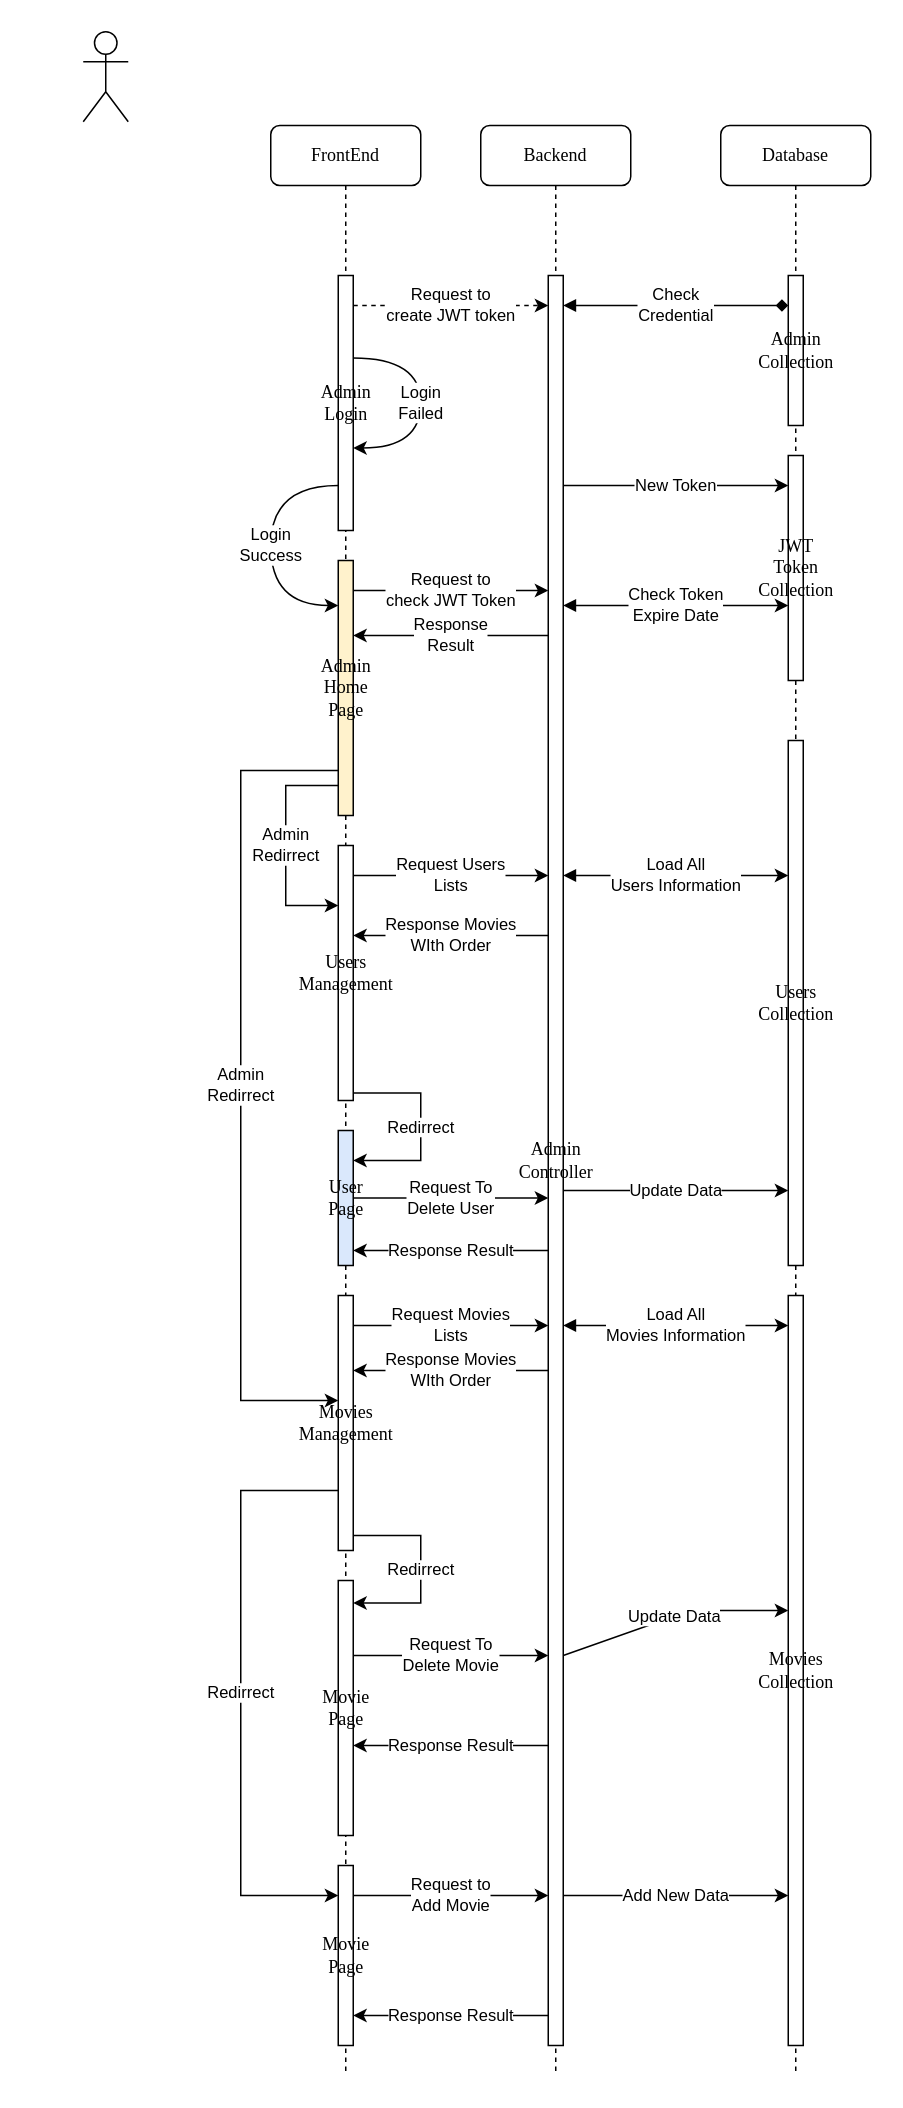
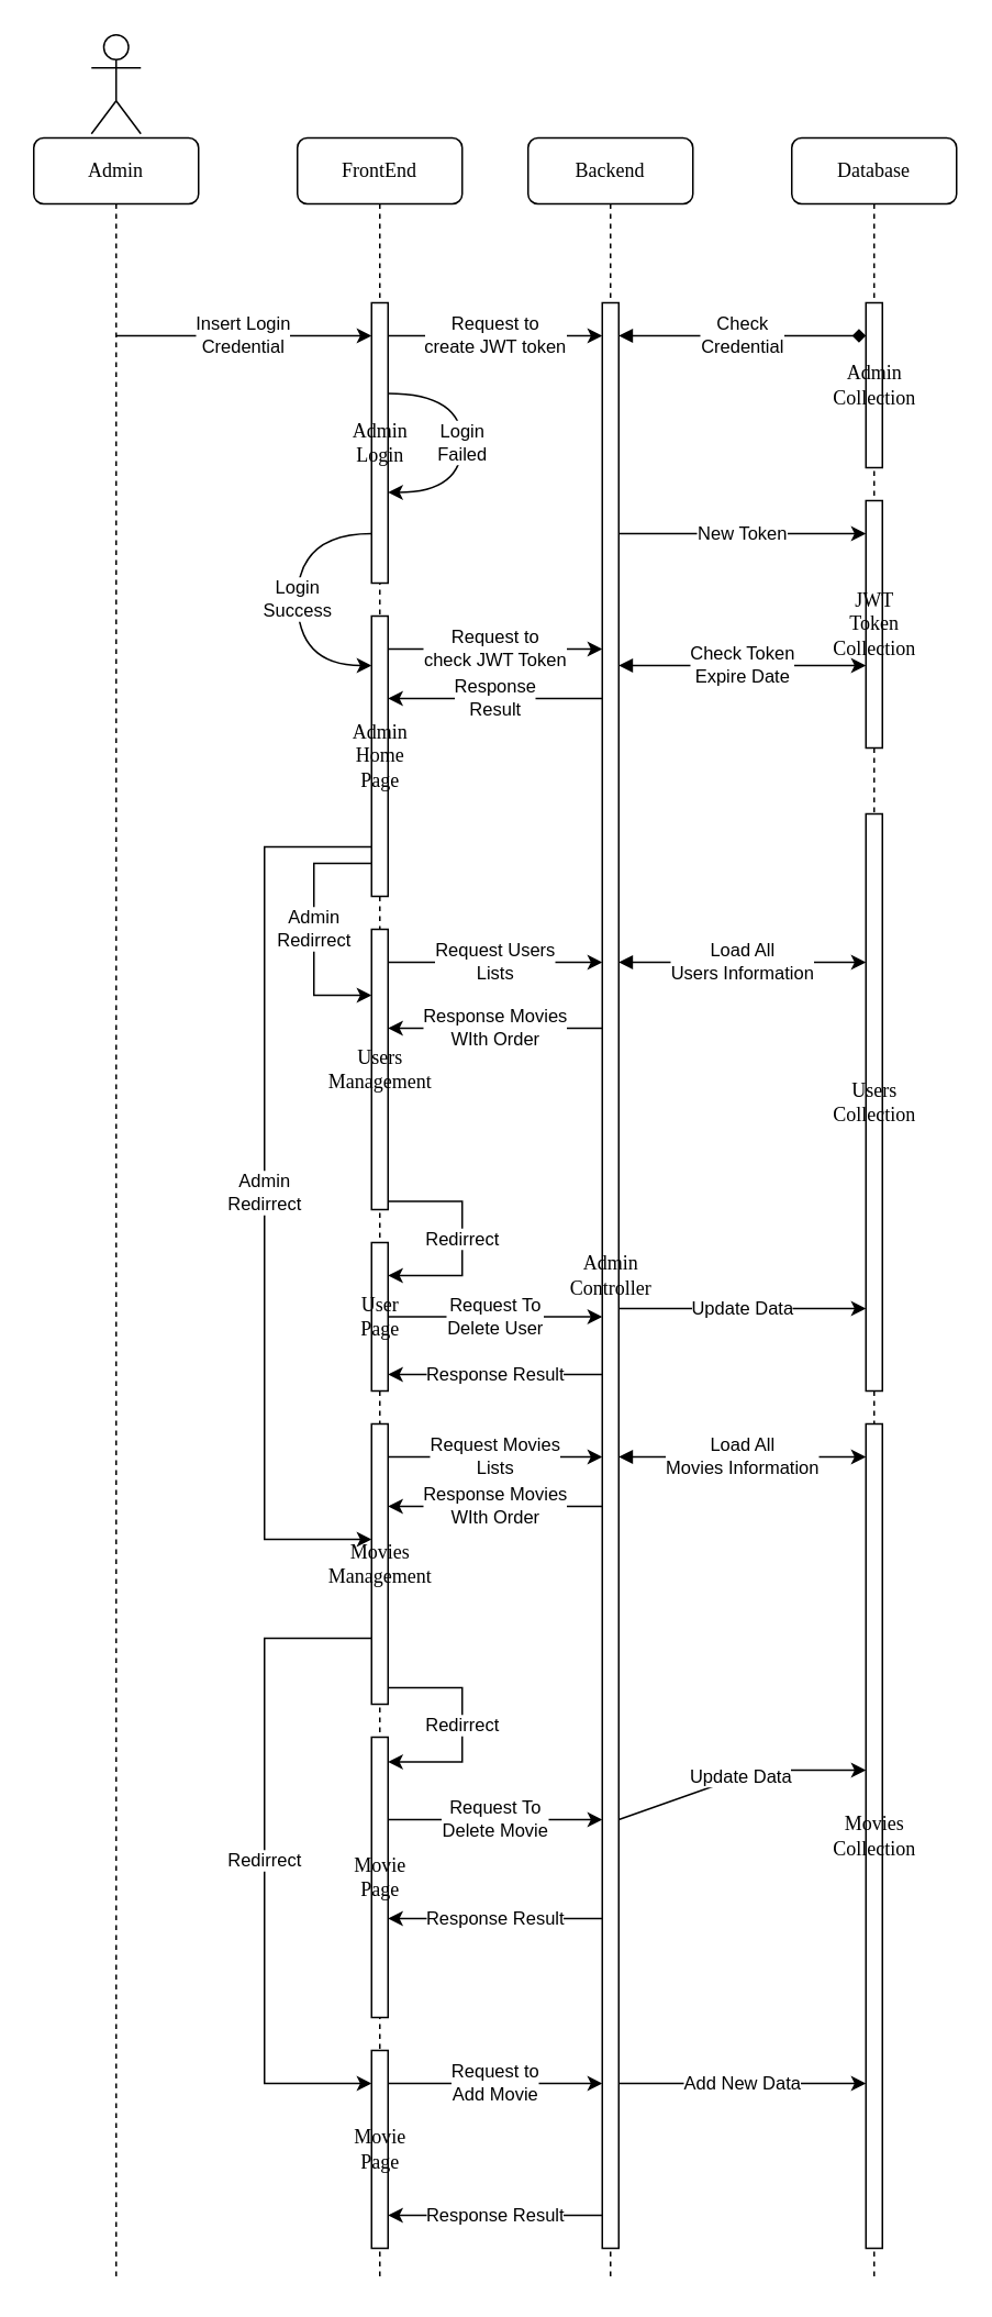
  <mxCell id="0" />
  <mxCell id="1" parent="0" />
  <mxCell id="2" value="FrontEnd" style="shape=umlLifeline;perimeter=lifelinePerimeter;whiteSpace=wrap;html=1;container=1;collapsible=0;recursiveResize=0;outlineConnect=0;rounded=1;shadow=0;comic=0;labelBackgroundColor=none;strokeWidth=1;fontFamily=Verdana;fontSize=12;align=center;" parent="1" vertex="1"><mxGeometry x="180" y="83" width="100" height="1300" as="geometry" /></mxCell>
  <mxCell id="3" value="Admin&lt;br&gt;Login" style="html=1;points=[];perimeter=orthogonalPerimeter;rounded=0;shadow=0;comic=0;labelBackgroundColor=none;strokeWidth=1;fontFamily=Verdana;fontSize=12;align=center;" parent="2" vertex="1"><mxGeometry x="45" y="100" width="10" height="170" as="geometry" /></mxCell>
  <mxCell id="4" value="Admin&lt;br&gt;Redirrect" style="edgeStyle=orthogonalEdgeStyle;rounded=0;orthogonalLoop=1;jettySize=auto;html=1;" parent="2" source="6" target="11" edge="1"><mxGeometry relative="1" as="geometry"><Array as="points"><mxPoint x="10" y="440" /><mxPoint x="10" y="520" /></Array></mxGeometry></mxCell>
  <mxCell id="5" value="Admin&lt;br&gt;Redirrect" style="edgeStyle=orthogonalEdgeStyle;rounded=0;orthogonalLoop=1;jettySize=auto;html=1;" parent="2" source="6" target="9" edge="1"><mxGeometry relative="1" as="geometry"><Array as="points"><mxPoint x="-20" y="430" /><mxPoint x="-20" y="850" /></Array><mxPoint as="offset" /></mxGeometry></mxCell>
- <mxCell id="6" value="Admin&lt;br&gt;Home&lt;br&gt;Page" style="html=1;points=[];perimeter=orthogonalPerimeter;rounded=0;shadow=0;comic=0;labelBackgroundColor=none;strokeWidth=1;fontFamily=Verdana;fontSize=12;align=center;fillColor=#fff2cc;" parent="2" vertex="1"><mxGeometry x="45" y="290" width="10" height="170" as="geometry" /></mxCell>
+ <mxCell id="6" value="Admin&lt;br&gt;Home&lt;br&gt;Page" style="html=1;points=[];perimeter=orthogonalPerimeter;rounded=0;shadow=0;comic=0;labelBackgroundColor=none;strokeWidth=1;fontFamily=Verdana;fontSize=12;align=center;" parent="2" vertex="1"><mxGeometry x="45" y="290" width="10" height="170" as="geometry" /></mxCell>
  <mxCell id="7" value="Login&lt;br&gt;Failed" style="endArrow=classic;html=1;rounded=0;edgeStyle=orthogonalEdgeStyle;curved=1;" parent="2" edge="1"><mxGeometry width="50" height="50" relative="1" as="geometry"><mxPoint x="55" y="155" as="sourcePoint" /><mxPoint x="55" y="215" as="targetPoint" /><Array as="points"><mxPoint x="100" y="155" /><mxPoint x="100" y="215" /></Array></mxGeometry></mxCell>
  <mxCell id="8" value="Login&lt;br&gt;Success" style="endArrow=classic;html=1;rounded=0;edgeStyle=orthogonalEdgeStyle;curved=1;" parent="2" edge="1"><mxGeometry width="50" height="50" relative="1" as="geometry"><mxPoint x="45" y="240" as="sourcePoint" /><mxPoint x="45" y="320" as="targetPoint" /><Array as="points"><mxPoint y="240" /><mxPoint y="320" /></Array></mxGeometry></mxCell>
  <mxCell id="9" value="Movies&lt;br&gt;Management" style="html=1;points=[];perimeter=orthogonalPerimeter;rounded=0;shadow=0;comic=0;labelBackgroundColor=none;strokeWidth=1;fontFamily=Verdana;fontSize=12;align=center;" parent="2" vertex="1"><mxGeometry x="45" y="780" width="10" height="170" as="geometry" /></mxCell>
  <mxCell id="10" value="Movie&lt;br&gt;Page" style="html=1;points=[];perimeter=orthogonalPerimeter;rounded=0;shadow=0;comic=0;labelBackgroundColor=none;strokeWidth=1;fontFamily=Verdana;fontSize=12;align=center;" parent="2" vertex="1"><mxGeometry x="45" y="970" width="10" height="170" as="geometry" /></mxCell>
  <mxCell id="11" value="Users&lt;br&gt;Management" style="html=1;points=[];perimeter=orthogonalPerimeter;rounded=0;shadow=0;comic=0;labelBackgroundColor=none;strokeWidth=1;fontFamily=Verdana;fontSize=12;align=center;" parent="2" vertex="1"><mxGeometry x="45" y="480" width="10" height="170" as="geometry" /></mxCell>
- <mxCell id="12" value="User&lt;br&gt;Page" style="html=1;points=[];perimeter=orthogonalPerimeter;rounded=0;shadow=0;comic=0;labelBackgroundColor=none;strokeWidth=1;fontFamily=Verdana;fontSize=12;align=center;fillColor=#dae8fc;" vertex="1" parent="2"><mxGeometry x="45" y="670" width="10" height="90" as="geometry" /></mxCell>
+ <mxCell id="12" value="User&lt;br&gt;Page" style="html=1;points=[];perimeter=orthogonalPerimeter;rounded=0;shadow=0;comic=0;labelBackgroundColor=none;strokeWidth=1;fontFamily=Verdana;fontSize=12;align=center;" vertex="1" parent="2"><mxGeometry x="45" y="670" width="10" height="90" as="geometry" /></mxCell>
  <mxCell id="13" value="Request Movies&lt;br&gt;Lists" style="endArrow=classic;html=1;rounded=0;" edge="1" parent="2"><mxGeometry width="50" height="50" relative="1" as="geometry"><mxPoint x="55" y="800" as="sourcePoint" /><mxPoint x="185" y="800" as="targetPoint" /><Array as="points"><mxPoint x="130" y="800" /></Array></mxGeometry></mxCell>
  <mxCell id="14" value="Response Movies&lt;br&gt;WIth Order" style="endArrow=classic;html=1;rounded=0;" edge="1" parent="2"><mxGeometry width="50" height="50" relative="1" as="geometry"><mxPoint x="185" y="830" as="sourcePoint" /><mxPoint x="55" y="830" as="targetPoint" /><Array as="points"><mxPoint x="120" y="830" /></Array></mxGeometry></mxCell>
  <mxCell id="15" value="Movie&lt;br&gt;Page" style="html=1;points=[];perimeter=orthogonalPerimeter;rounded=0;shadow=0;comic=0;labelBackgroundColor=none;strokeWidth=1;fontFamily=Verdana;fontSize=12;align=center;" vertex="1" parent="2"><mxGeometry x="45" y="1160" width="10" height="120" as="geometry" /></mxCell>
  <mxCell id="16" value="Redirrect" style="endArrow=classic;html=1;rounded=0;edgeStyle=orthogonalEdgeStyle;" edge="1" parent="2" source="11" target="12"><mxGeometry width="50" height="50" relative="1" as="geometry"><mxPoint x="90" y="690" as="sourcePoint" /><mxPoint x="140" y="640" as="targetPoint" /><Array as="points"><mxPoint x="100" y="645" /><mxPoint x="100" y="690" /></Array></mxGeometry></mxCell>
  <mxCell id="17" value="Redirrect" style="endArrow=classic;html=1;rounded=0;edgeStyle=orthogonalEdgeStyle;" edge="1" parent="2"><mxGeometry width="50" height="50" relative="1" as="geometry"><mxPoint x="55" y="940" as="sourcePoint" /><mxPoint x="55" y="985" as="targetPoint" /><Array as="points"><mxPoint x="100" y="940" /><mxPoint x="100" y="985" /></Array></mxGeometry></mxCell>
  <mxCell id="18" value="Redirrect" style="endArrow=classic;html=1;rounded=0;edgeStyle=orthogonalEdgeStyle;" edge="1" parent="2" source="9" target="15"><mxGeometry width="50" height="50" relative="1" as="geometry"><mxPoint x="65" y="950" as="sourcePoint" /><mxPoint x="65" y="995" as="targetPoint" /><Array as="points"><mxPoint x="-20" y="910" /><mxPoint x="-20" y="1180" /></Array></mxGeometry></mxCell>
  <mxCell id="19" value="Request To&lt;br&gt;Delete Movie" style="endArrow=classic;html=1;rounded=0;" edge="1" parent="2"><mxGeometry width="50" height="50" relative="1" as="geometry"><mxPoint x="55" y="1020" as="sourcePoint" /><mxPoint x="185" y="1020" as="targetPoint" /></mxGeometry></mxCell>
  <mxCell id="20" value="Response Result" style="endArrow=classic;html=1;rounded=0;" edge="1" parent="2"><mxGeometry width="50" height="50" relative="1" as="geometry"><mxPoint x="185" y="1080" as="sourcePoint" /><mxPoint x="55" y="1080" as="targetPoint" /><Array as="points"><mxPoint x="100" y="1080" /></Array><mxPoint as="offset" /></mxGeometry></mxCell>
  <mxCell id="21" value="Request to&lt;br&gt;Add Movie" style="endArrow=classic;html=1;rounded=0;" edge="1" parent="2"><mxGeometry width="50" height="50" relative="1" as="geometry"><mxPoint x="55" y="1180" as="sourcePoint" /><mxPoint x="185" y="1180" as="targetPoint" /></mxGeometry></mxCell>
  <mxCell id="22" value="Backend" style="shape=umlLifeline;perimeter=lifelinePerimeter;whiteSpace=wrap;html=1;container=1;collapsible=0;recursiveResize=0;outlineConnect=0;rounded=1;shadow=0;comic=0;labelBackgroundColor=none;strokeWidth=1;fontFamily=Verdana;fontSize=12;align=center;" parent="1" vertex="1"><mxGeometry x="320" y="83" width="100" height="1300" as="geometry" /></mxCell>
  <mxCell id="23" value="Admin&lt;br&gt;Controller" style="html=1;points=[];perimeter=orthogonalPerimeter;rounded=0;shadow=0;comic=0;labelBackgroundColor=none;strokeWidth=1;fontFamily=Verdana;fontSize=12;align=center;" parent="22" vertex="1"><mxGeometry x="45" y="100" width="10" height="1180" as="geometry" /></mxCell>
  <mxCell id="24" value="Load All&lt;br&gt;Movies Information" style="endArrow=classic;html=1;rounded=0;startArrow=block;startFill=1;" edge="1" parent="22"><mxGeometry width="50" height="50" relative="1" as="geometry"><mxPoint x="55" y="800" as="sourcePoint" /><mxPoint x="205" y="800" as="targetPoint" /><Array as="points"><mxPoint x="140" y="800" /></Array></mxGeometry></mxCell>
  <mxCell id="25" value="Update Data" style="endArrow=classic;html=1;rounded=0;" edge="1" parent="22" target="31"><mxGeometry width="50" height="50" relative="1" as="geometry"><mxPoint x="55" y="1020" as="sourcePoint" /><mxPoint x="205" y="1020" as="targetPoint" /><Array as="points"><mxPoint x="140" y="990" /></Array></mxGeometry></mxCell>
  <mxCell id="26" value="Add New Data" style="endArrow=classic;html=1;rounded=0;" edge="1" parent="22" target="31"><mxGeometry width="50" height="50" relative="1" as="geometry"><mxPoint x="55" y="1180" as="sourcePoint" /><mxPoint x="205" y="1150" as="targetPoint" /><Array as="points"><mxPoint x="140" y="1180" /></Array></mxGeometry></mxCell>
  <mxCell id="27" value="Response Result" style="endArrow=classic;html=1;rounded=0;" edge="1" parent="22"><mxGeometry width="50" height="50" relative="1" as="geometry"><mxPoint x="45" y="1260" as="sourcePoint" /><mxPoint x="-85" y="1260" as="targetPoint" /><Array as="points"><mxPoint x="-40" y="1260" /></Array><mxPoint as="offset" /></mxGeometry></mxCell>
  <mxCell id="28" value="Database" style="shape=umlLifeline;perimeter=lifelinePerimeter;whiteSpace=wrap;html=1;container=1;collapsible=0;recursiveResize=0;outlineConnect=0;rounded=1;shadow=0;comic=0;labelBackgroundColor=none;strokeWidth=1;fontFamily=Verdana;fontSize=12;align=center;" parent="1" vertex="1"><mxGeometry x="480" y="83" width="100" height="1300" as="geometry" /></mxCell>
  <mxCell id="29" value="Admin&lt;br&gt;Collection" style="html=1;points=[];perimeter=orthogonalPerimeter;rounded=0;shadow=0;comic=0;labelBackgroundColor=none;strokeWidth=1;fontFamily=Verdana;fontSize=12;align=center;" parent="28" vertex="1"><mxGeometry x="45" y="100" width="10" height="100" as="geometry" /></mxCell>
  <mxCell id="30" value="JWT&lt;br&gt;Token&lt;br&gt;Collection" style="html=1;points=[];perimeter=orthogonalPerimeter;rounded=0;shadow=0;comic=0;labelBackgroundColor=none;strokeWidth=1;fontFamily=Verdana;fontSize=12;align=center;" parent="28" vertex="1"><mxGeometry x="45" y="220" width="10" height="150" as="geometry" /></mxCell>
  <mxCell id="31" value="Movies&lt;br&gt;Collection" style="html=1;points=[];perimeter=orthogonalPerimeter;rounded=0;shadow=0;comic=0;labelBackgroundColor=none;strokeWidth=1;fontFamily=Verdana;fontSize=12;align=center;" parent="28" vertex="1"><mxGeometry x="45" y="780" width="10" height="500" as="geometry" /></mxCell>
  <mxCell id="32" value="Users&lt;br&gt;Collection" style="html=1;points=[];perimeter=orthogonalPerimeter;rounded=0;shadow=0;comic=0;labelBackgroundColor=none;strokeWidth=1;fontFamily=Verdana;fontSize=12;align=center;" parent="28" vertex="1"><mxGeometry x="45" y="410" width="10" height="350" as="geometry" /></mxCell>
+ <mxCell id="33" value="Admin" style="shape=umlLifeline;perimeter=lifelinePerimeter;whiteSpace=wrap;html=1;container=1;collapsible=0;recursiveResize=0;outlineConnect=0;rounded=1;shadow=0;comic=0;labelBackgroundColor=none;strokeWidth=1;fontFamily=Verdana;fontSize=12;align=center;" parent="1" vertex="1"><mxGeometry x="20" y="83" width="100" height="1300" as="geometry" /></mxCell>
  <mxCell id="34" value="" style="shape=umlActor;verticalLabelPosition=bottom;verticalAlign=top;html=1;outlineConnect=0;" parent="1" vertex="1"><mxGeometry x="55" y="20.5" width="30" height="60" as="geometry" /></mxCell>
- <mxCell id="36" value="Request to&lt;br&gt;create JWT token" style="endArrow=classic;html=1;rounded=0;dashed=1;" parent="1" source="3" target="23" edge="1"><mxGeometry width="50" height="50" relative="1" as="geometry"><mxPoint x="260" y="573" as="sourcePoint" /><mxPoint x="310" y="523" as="targetPoint" /><Array as="points"><mxPoint x="320" y="203" /></Array><mxPoint as="offset" /></mxGeometry></mxCell>
+ <mxCell id="35" value="Insert Login&lt;br&gt;Credential" style="endArrow=classic;html=1;rounded=0;" parent="1" source="33" target="3" edge="1"><mxGeometry x="-0.004" width="50" height="50" relative="1" as="geometry"><mxPoint x="-130" y="553" as="sourcePoint" /><mxPoint y="503" as="targetPoint" x="-80" /><Array as="points"><mxPoint x="170" y="203" /></Array><mxPoint as="offset" /></mxGeometry></mxCell>
+ <mxCell id="36" value="Request to&lt;br&gt;create JWT token" style="endArrow=classic;html=1;rounded=0;" parent="1" source="3" target="23" edge="1"><mxGeometry width="50" height="50" relative="1" as="geometry"><mxPoint x="260" y="573" as="sourcePoint" /><mxPoint x="310" y="523" as="targetPoint" /><Array as="points"><mxPoint x="320" y="203" /></Array><mxPoint as="offset" /></mxGeometry></mxCell>
  <mxCell id="37" value="Check&lt;br&gt;Credential" style="rounded=0;orthogonalLoop=1;jettySize=auto;html=1;startArrow=block;startFill=1;endArrow=diamond;" parent="1" source="23" target="29" edge="1"><mxGeometry relative="1" as="geometry"><Array as="points"><mxPoint x="470" y="203" /></Array></mxGeometry></mxCell>
  <mxCell id="38" value="New Token" style="endArrow=classic;html=1;rounded=0;" parent="1" source="23" target="30" edge="1"><mxGeometry width="50" height="50" relative="1" as="geometry"><mxPoint x="430" y="543" as="sourcePoint" /><mxPoint x="480" y="493" as="targetPoint" /><Array as="points"><mxPoint x="470" y="323" /></Array></mxGeometry></mxCell>
  <mxCell id="39" value="Request to&lt;br&gt;check JWT Token" style="endArrow=classic;html=1;rounded=0;" parent="1" source="6" target="23" edge="1"><mxGeometry width="50" height="50" relative="1" as="geometry"><mxPoint x="230" y="653" as="sourcePoint" /><mxPoint x="280" y="603" as="targetPoint" /><Array as="points"><mxPoint x="310" y="393" /></Array></mxGeometry></mxCell>
  <mxCell id="40" value="Check Token&lt;br&gt;Expire Date" style="endArrow=classic;html=1;rounded=0;startArrow=block;startFill=1;" parent="1" source="23" target="30" edge="1"><mxGeometry width="50" height="50" relative="1" as="geometry"><mxPoint x="365" y="643" as="sourcePoint" /><mxPoint x="515" y="643" as="targetPoint" /><Array as="points"><mxPoint x="400" y="403" /><mxPoint x="460" y="403" /></Array></mxGeometry></mxCell>
  <mxCell id="41" value="Response&lt;br&gt;Result" style="endArrow=classic;html=1;rounded=0;" parent="1" source="23" target="6" edge="1"><mxGeometry width="50" height="50" relative="1" as="geometry"><mxPoint x="250" y="713" as="sourcePoint" /><mxPoint x="300" y="663" as="targetPoint" /><Array as="points"><mxPoint x="310" y="423" /></Array></mxGeometry></mxCell>
  <mxCell id="42" value="Request Users&lt;br&gt;Lists" style="endArrow=classic;html=1;rounded=0;" parent="1" source="11" target="23" edge="1"><mxGeometry width="50" height="50" relative="1" as="geometry"><mxPoint x="215" y="603" as="sourcePoint" /><mxPoint x="365" y="603" as="targetPoint" /><Array as="points"><mxPoint x="310" y="583" /></Array></mxGeometry></mxCell>
  <mxCell id="43" value="Response Movies&lt;br&gt;WIth Order" style="endArrow=classic;html=1;rounded=0;" parent="1" source="23" target="11" edge="1"><mxGeometry width="50" height="50" relative="1" as="geometry"><mxPoint x="280" y="943" as="sourcePoint" /><mxPoint x="330" y="893" as="targetPoint" /><Array as="points"><mxPoint x="300" y="623" /></Array></mxGeometry></mxCell>
  <mxCell id="44" value="Load All&lt;br&gt;Users Information" style="endArrow=classic;html=1;rounded=0;startArrow=block;startFill=1;" parent="1" source="23" target="32" edge="1"><mxGeometry width="50" height="50" relative="1" as="geometry"><mxPoint x="375" y="823" as="sourcePoint" /><mxPoint x="480" y="813" as="targetPoint" /><Array as="points"><mxPoint x="460" y="583" /></Array></mxGeometry></mxCell>
  <mxCell id="45" value="Request To&lt;br&gt;Delete User" style="endArrow=classic;html=1;rounded=0;" edge="1" parent="1" source="12" target="23"><mxGeometry width="50" height="50" relative="1" as="geometry"><mxPoint x="280" y="803" as="sourcePoint" /><mxPoint x="330" y="753" as="targetPoint" /></mxGeometry></mxCell>
  <mxCell id="46" value="Update Data" style="endArrow=classic;html=1;rounded=0;" edge="1" parent="1" source="23" target="32"><mxGeometry width="50" height="50" relative="1" as="geometry"><mxPoint x="460" y="833" as="sourcePoint" /><mxPoint x="510" y="783" as="targetPoint" /><Array as="points"><mxPoint x="460" y="793" /></Array></mxGeometry></mxCell>
  <mxCell id="47" value="Response Result" style="endArrow=classic;html=1;rounded=0;" edge="1" parent="1" source="23" target="12"><mxGeometry width="50" height="50" relative="1" as="geometry"><mxPoint x="150" y="883" as="sourcePoint" /><mxPoint x="200" y="833" as="targetPoint" /><Array as="points"><mxPoint x="280" y="833" /></Array><mxPoint as="offset" /></mxGeometry></mxCell>
